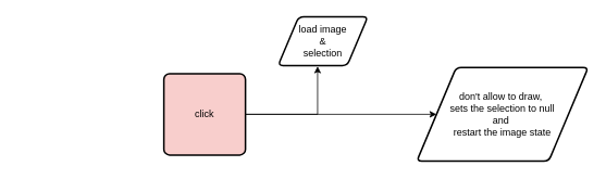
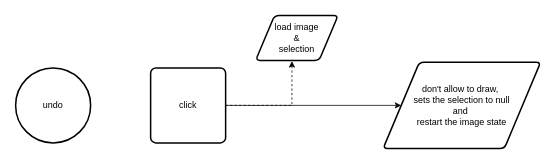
  <mxCell id="0" />
  <mxCell id="1" parent="0" />
- <mxCell id="3" value="click" style="rounded=1;whiteSpace=wrap;html=1;absoluteArcSize=1;arcSize=14;strokeWidth=2;fillColor=#f8cecc;" parent="1" vertex="1"><mxGeometry x="200" y="90" width="100" height="100" as="geometry" /></mxCell>
+ <mxCell id="2" value="undo" style="strokeWidth=2;html=1;shape=mxgraph.flowchart.start_2;whiteSpace=wrap;" parent="1" vertex="1"><mxGeometry x="20" y="90" width="100" height="100" as="geometry" /></mxCell>
+ <mxCell id="3" value="click" style="rounded=1;whiteSpace=wrap;html=1;absoluteArcSize=1;arcSize=14;strokeWidth=2;" parent="1" vertex="1"><mxGeometry x="200" y="90" width="100" height="100" as="geometry" /></mxCell>
  <mxCell id="4" value="load image&lt;br&gt;&amp;amp;&lt;br&gt;selection" style="shape=parallelogram;html=1;strokeWidth=2;perimeter=parallelogramPerimeter;whiteSpace=wrap;rounded=1;arcSize=12;size=0.23;" parent="1" vertex="1"><mxGeometry x="340" y="20" width="110" height="60" as="geometry" /></mxCell>
- <mxCell id="5" style="edgeStyle=orthogonalEdgeStyle;rounded=0;orthogonalLoop=1;jettySize=auto;html=1;exitX=1;exitY=0.5;exitDx=0;exitDy=0;entryX=0.44;entryY=1.017;entryDx=0;entryDy=0;entryPerimeter=0;" parent="1" source="3" target="4" edge="1"><mxGeometry relative="1" as="geometry" /></mxCell>
+ <mxCell id="5" style="edgeStyle=orthogonalEdgeStyle;rounded=0;orthogonalLoop=1;jettySize=auto;html=1;exitX=1;exitY=0.5;exitDx=0;exitDy=0;entryX=0.44;entryY=1.017;entryDx=0;entryDy=0;entryPerimeter=0;dashed=1;" parent="1" source="3" target="4" edge="1"><mxGeometry relative="1" as="geometry" /></mxCell>
  <mxCell id="6" style="edgeStyle=orthogonalEdgeStyle;rounded=0;orthogonalLoop=1;jettySize=auto;html=1;exitX=1;exitY=0.5;exitDx=0;exitDy=0;entryX=0;entryY=0.5;entryDx=0;entryDy=0;" edge="1" parent="1" source="3" target="7"><mxGeometry relative="1" as="geometry"><mxPoint x="470.02" y="140.04" as="targetPoint" /></mxGeometry></mxCell>
  <mxCell id="7" value="don't allow to draw,&amp;nbsp;&lt;br&gt;sets the selection to null&lt;br&gt;and&amp;nbsp;&lt;br&gt;restart the image state&lt;br&gt;&lt;div style=&quot;text-align: justify;&quot;&gt;&lt;/div&gt;" style="shape=parallelogram;html=1;strokeWidth=2;perimeter=parallelogramPerimeter;whiteSpace=wrap;rounded=1;arcSize=12;size=0.23;" vertex="1" parent="1"><mxGeometry x="510" y="82.5" width="210" height="115" as="geometry" /></mxCell>
